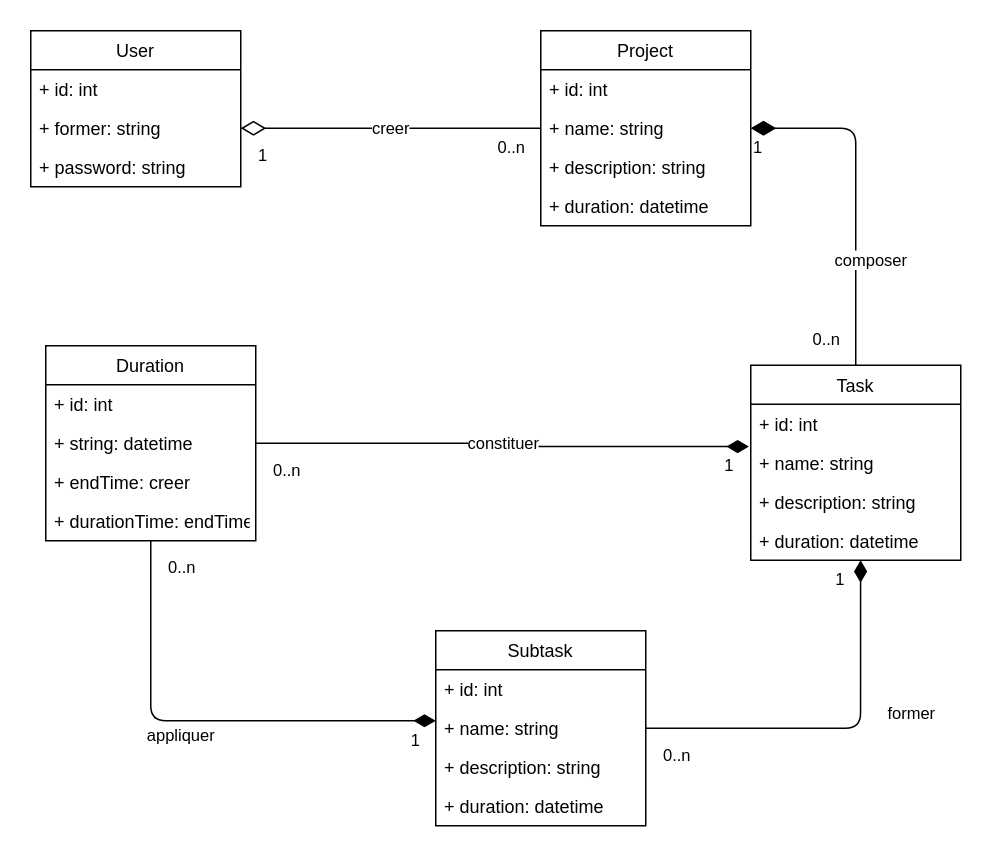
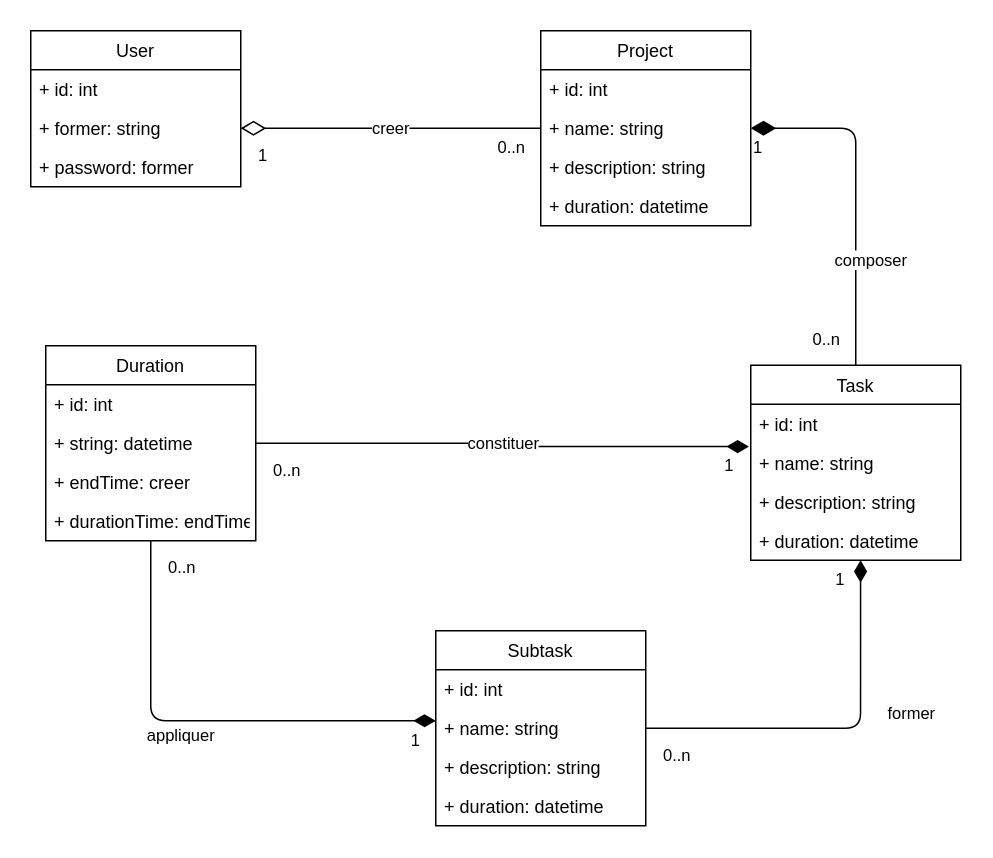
  <mxCell id="0" />
  <mxCell id="1" parent="0" />
  <mxCell id="2" value="User" style="swimlane;fontStyle=0;childLayout=stackLayout;horizontal=1;startSize=26;fillColor=none;horizontalStack=0;resizeParent=1;resizeParentMax=0;resizeLast=0;collapsible=1;marginBottom=0;" parent="1" vertex="1"><mxGeometry x="20" y="20" width="140" height="104" as="geometry" /></mxCell>
  <mxCell id="3" value="+ id: int" style="text;strokeColor=none;fillColor=none;align=left;verticalAlign=top;spacingLeft=4;spacingRight=4;overflow=hidden;rotatable=0;points=[[0,0.5],[1,0.5]];portConstraint=eastwest;" parent="2" vertex="1"><mxGeometry y="26" width="140" height="26" as="geometry" /></mxCell>
  <mxCell id="4" value="+ former: string" style="text;strokeColor=none;fillColor=none;align=left;verticalAlign=top;spacingLeft=4;spacingRight=4;overflow=hidden;rotatable=0;points=[[0,0.5],[1,0.5]];portConstraint=eastwest;" parent="2" vertex="1"><mxGeometry y="52" width="140" height="26" as="geometry" /></mxCell>
- <mxCell id="5" value="+ password: string" style="text;strokeColor=none;fillColor=none;align=left;verticalAlign=top;spacingLeft=4;spacingRight=4;overflow=hidden;rotatable=0;points=[[0,0.5],[1,0.5]];portConstraint=eastwest;" parent="2" vertex="1"><mxGeometry y="78" width="140" height="26" as="geometry" /></mxCell>
+ <mxCell id="5" value="+ password: former" style="text;strokeColor=none;fillColor=none;align=left;verticalAlign=top;spacingLeft=4;spacingRight=4;overflow=hidden;rotatable=0;points=[[0,0.5],[1,0.5]];portConstraint=eastwest;" parent="2" vertex="1"><mxGeometry y="78" width="140" height="26" as="geometry" /></mxCell>
  <mxCell id="6" value="Project" style="swimlane;fontStyle=0;childLayout=stackLayout;horizontal=1;startSize=26;fillColor=none;horizontalStack=0;resizeParent=1;resizeParentMax=0;resizeLast=0;collapsible=1;marginBottom=0;" parent="1" vertex="1"><mxGeometry x="360" y="20" width="140" height="130" as="geometry" /></mxCell>
  <mxCell id="7" value="+ id: int" style="text;strokeColor=none;fillColor=none;align=left;verticalAlign=top;spacingLeft=4;spacingRight=4;overflow=hidden;rotatable=0;points=[[0,0.5],[1,0.5]];portConstraint=eastwest;" parent="6" vertex="1"><mxGeometry y="26" width="140" height="26" as="geometry" /></mxCell>
  <mxCell id="8" value="+ name: string" style="text;strokeColor=none;fillColor=none;align=left;verticalAlign=top;spacingLeft=4;spacingRight=4;overflow=hidden;rotatable=0;points=[[0,0.5],[1,0.5]];portConstraint=eastwest;" parent="6" vertex="1"><mxGeometry y="52" width="140" height="26" as="geometry" /></mxCell>
  <mxCell id="9" value="+ description: string" style="text;strokeColor=none;fillColor=none;align=left;verticalAlign=top;spacingLeft=4;spacingRight=4;overflow=hidden;rotatable=0;points=[[0,0.5],[1,0.5]];portConstraint=eastwest;" parent="6" vertex="1"><mxGeometry y="78" width="140" height="26" as="geometry" /></mxCell>
  <mxCell id="10" value="+ duration: datetime" style="text;strokeColor=none;fillColor=none;align=left;verticalAlign=top;spacingLeft=4;spacingRight=4;overflow=hidden;rotatable=0;points=[[0,0.5],[1,0.5]];portConstraint=eastwest;" vertex="1" parent="6"><mxGeometry y="104" width="140" height="26" as="geometry" /></mxCell>
  <mxCell id="11" value="Task" style="swimlane;fontStyle=0;childLayout=stackLayout;horizontal=1;startSize=26;fillColor=none;horizontalStack=0;resizeParent=1;resizeParentMax=0;resizeLast=0;collapsible=1;marginBottom=0;" parent="1" vertex="1"><mxGeometry x="500" y="243" width="140" height="130" as="geometry" /></mxCell>
  <mxCell id="12" value="+ id: int" style="text;strokeColor=none;fillColor=none;align=left;verticalAlign=top;spacingLeft=4;spacingRight=4;overflow=hidden;rotatable=0;points=[[0,0.5],[1,0.5]];portConstraint=eastwest;" parent="11" vertex="1"><mxGeometry y="26" width="140" height="26" as="geometry" /></mxCell>
  <mxCell id="13" value="+ name: string" style="text;strokeColor=none;fillColor=none;align=left;verticalAlign=top;spacingLeft=4;spacingRight=4;overflow=hidden;rotatable=0;points=[[0,0.5],[1,0.5]];portConstraint=eastwest;" parent="11" vertex="1"><mxGeometry y="52" width="140" height="26" as="geometry" /></mxCell>
  <mxCell id="14" value="+ description: string" style="text;strokeColor=none;fillColor=none;align=left;verticalAlign=top;spacingLeft=4;spacingRight=4;overflow=hidden;rotatable=0;points=[[0,0.5],[1,0.5]];portConstraint=eastwest;" parent="11" vertex="1"><mxGeometry y="78" width="140" height="26" as="geometry" /></mxCell>
  <mxCell id="15" value="+ duration: datetime" style="text;strokeColor=none;fillColor=none;align=left;verticalAlign=top;spacingLeft=4;spacingRight=4;overflow=hidden;rotatable=0;points=[[0,0.5],[1,0.5]];portConstraint=eastwest;" vertex="1" parent="11"><mxGeometry y="104" width="140" height="26" as="geometry" /></mxCell>
  <mxCell id="16" value="Subtask" style="swimlane;fontStyle=0;childLayout=stackLayout;horizontal=1;startSize=26;fillColor=none;horizontalStack=0;resizeParent=1;resizeParentMax=0;resizeLast=0;collapsible=1;marginBottom=0;" parent="1" vertex="1"><mxGeometry x="290" y="420" width="140" height="130" as="geometry" /></mxCell>
  <mxCell id="17" value="+ id: int" style="text;strokeColor=none;fillColor=none;align=left;verticalAlign=top;spacingLeft=4;spacingRight=4;overflow=hidden;rotatable=0;points=[[0,0.5],[1,0.5]];portConstraint=eastwest;" parent="16" vertex="1"><mxGeometry y="26" width="140" height="26" as="geometry" /></mxCell>
  <mxCell id="18" value="+ name: string" style="text;strokeColor=none;fillColor=none;align=left;verticalAlign=top;spacingLeft=4;spacingRight=4;overflow=hidden;rotatable=0;points=[[0,0.5],[1,0.5]];portConstraint=eastwest;" parent="16" vertex="1"><mxGeometry y="52" width="140" height="26" as="geometry" /></mxCell>
  <mxCell id="19" value="+ description: string" style="text;strokeColor=none;fillColor=none;align=left;verticalAlign=top;spacingLeft=4;spacingRight=4;overflow=hidden;rotatable=0;points=[[0,0.5],[1,0.5]];portConstraint=eastwest;" parent="16" vertex="1"><mxGeometry y="78" width="140" height="26" as="geometry" /></mxCell>
  <mxCell id="20" value="+ duration: datetime" style="text;strokeColor=none;fillColor=none;align=left;verticalAlign=top;spacingLeft=4;spacingRight=4;overflow=hidden;rotatable=0;points=[[0,0.5],[1,0.5]];portConstraint=eastwest;" vertex="1" parent="16"><mxGeometry y="104" width="140" height="26" as="geometry" /></mxCell>
  <mxCell id="21" value="Duration" style="swimlane;fontStyle=0;childLayout=stackLayout;horizontal=1;startSize=26;fillColor=none;horizontalStack=0;resizeParent=1;resizeParentMax=0;resizeLast=0;collapsible=1;marginBottom=0;" parent="1" vertex="1"><mxGeometry x="30" y="230" width="140" height="130" as="geometry"><mxRectangle x="290" y="220" width="90" height="30" as="alternateBounds" /></mxGeometry></mxCell>
  <mxCell id="22" value="+ id: int" style="text;strokeColor=none;fillColor=none;align=left;verticalAlign=top;spacingLeft=4;spacingRight=4;overflow=hidden;rotatable=0;points=[[0,0.5],[1,0.5]];portConstraint=eastwest;" parent="21" vertex="1"><mxGeometry y="26" width="140" height="26" as="geometry" /></mxCell>
  <mxCell id="23" value="+ string: datetime" style="text;strokeColor=none;fillColor=none;align=left;verticalAlign=top;spacingLeft=4;spacingRight=4;overflow=hidden;rotatable=0;points=[[0,0.5],[1,0.5]];portConstraint=eastwest;" parent="21" vertex="1"><mxGeometry y="52" width="140" height="26" as="geometry" /></mxCell>
  <mxCell id="24" value="+ endTime: creer" style="text;strokeColor=none;fillColor=none;align=left;verticalAlign=top;spacingLeft=4;spacingRight=4;overflow=hidden;rotatable=0;points=[[0,0.5],[1,0.5]];portConstraint=eastwest;" parent="21" vertex="1"><mxGeometry y="78" width="140" height="26" as="geometry" /></mxCell>
  <mxCell id="25" value="+ durationTime: endTime" style="text;strokeColor=none;fillColor=none;align=left;verticalAlign=top;spacingLeft=4;spacingRight=4;overflow=hidden;rotatable=0;points=[[0,0.5],[1,0.5]];portConstraint=eastwest;" parent="21" vertex="1"><mxGeometry y="104" width="140" height="26" as="geometry" /></mxCell>
  <mxCell id="26" value="creer" style="endArrow=none;html=1;endSize=12;startArrow=diamondThin;startSize=14;startFill=0;edgeStyle=orthogonalEdgeStyle;strokeColor=default;fillColor=#eeeeee;endFill=0;exitX=1;exitY=0.5;exitDx=0;exitDy=0;entryX=0;entryY=0.5;entryDx=0;entryDy=0;" parent="1" source="4" target="8" edge="1"><mxGeometry relative="1" as="geometry"><mxPoint x="160" y="140" as="sourcePoint" /><mxPoint x="310" y="140" as="targetPoint" /></mxGeometry></mxCell>
  <mxCell id="27" value="1&lt;br&gt;" style="edgeLabel;resizable=0;html=1;align=left;verticalAlign=top;" parent="26" connectable="0" vertex="1"><mxGeometry x="-1" relative="1" as="geometry"><mxPoint x="10" y="5" as="offset" /></mxGeometry></mxCell>
  <mxCell id="28" value="&lt;span style=&quot;text-align: left;&quot;&gt;0..n&lt;/span&gt;" style="edgeLabel;resizable=0;html=1;align=right;verticalAlign=top;" parent="26" connectable="0" vertex="1"><mxGeometry x="1" relative="1" as="geometry"><mxPoint x="-10" as="offset" /></mxGeometry></mxCell>
  <mxCell id="29" value="composer" style="endArrow=none;html=1;endSize=12;startArrow=diamondThin;startSize=14;startFill=1;edgeStyle=orthogonalEdgeStyle;strokeColor=default;fillColor=#eeeeee;endFill=0;exitX=1;exitY=0.5;exitDx=0;exitDy=0;" parent="1" source="8" target="11" edge="1"><mxGeometry x="0.385" y="10" relative="1" as="geometry"><mxPoint x="500" y="90" as="sourcePoint" /><mxPoint x="660" y="90" as="targetPoint" /><mxPoint as="offset" /></mxGeometry></mxCell>
  <mxCell id="30" value="1&lt;br&gt;" style="edgeLabel;resizable=0;html=1;align=left;verticalAlign=top;" parent="29" connectable="0" vertex="1"><mxGeometry x="-1" relative="1" as="geometry" /></mxCell>
  <mxCell id="31" value="&lt;span style=&quot;text-align: left;&quot;&gt;0..n&lt;/span&gt;" style="edgeLabel;resizable=0;html=1;align=right;verticalAlign=top;" parent="29" connectable="0" vertex="1"><mxGeometry x="1" relative="1" as="geometry"><mxPoint x="-10" y="-30" as="offset" /></mxGeometry></mxCell>
  <mxCell id="32" value="constituer" style="endArrow=diamondThin;html=1;endSize=12;startArrow=none;startSize=14;startFill=0;edgeStyle=orthogonalEdgeStyle;strokeColor=default;fillColor=#eeeeee;endFill=1;exitX=1;exitY=0.5;exitDx=0;exitDy=0;entryX=-0.009;entryY=0.085;entryDx=0;entryDy=0;entryPerimeter=0;" parent="1" source="23" target="13" edge="1"><mxGeometry relative="1" as="geometry"><mxPoint x="400" y="294.41" as="sourcePoint" /><mxPoint x="560" y="294.41" as="targetPoint" /></mxGeometry></mxCell>
  <mxCell id="33" value="0..n" style="edgeLabel;resizable=0;html=1;align=left;verticalAlign=top;" parent="32" connectable="0" vertex="1"><mxGeometry x="-1" relative="1" as="geometry"><mxPoint x="10" y="5" as="offset" /></mxGeometry></mxCell>
  <mxCell id="34" value="&lt;span style=&quot;text-align: left;&quot;&gt;1&lt;/span&gt;" style="edgeLabel;resizable=0;html=1;align=right;verticalAlign=top;" parent="32" connectable="0" vertex="1"><mxGeometry x="1" relative="1" as="geometry"><mxPoint x="-10" as="offset" /></mxGeometry></mxCell>
  <mxCell id="35" value="former" style="endArrow=diamondThin;html=1;endSize=12;startArrow=none;startSize=14;startFill=0;edgeStyle=orthogonalEdgeStyle;strokeColor=default;fillColor=#eeeeee;endFill=1;exitX=1;exitY=0.5;exitDx=0;exitDy=0;entryX=0.523;entryY=0.998;entryDx=0;entryDy=0;entryPerimeter=0;" parent="1" source="18" target="15" edge="1"><mxGeometry x="0.202" y="-34" relative="1" as="geometry"><mxPoint x="468" y="474.79" as="sourcePoint" /><mxPoint x="576" y="380" as="targetPoint" /><mxPoint as="offset" /></mxGeometry></mxCell>
  <mxCell id="36" value="0..n" style="edgeLabel;resizable=0;html=1;align=left;verticalAlign=top;" parent="35" connectable="0" vertex="1"><mxGeometry x="-1" relative="1" as="geometry"><mxPoint x="10" y="5" as="offset" /></mxGeometry></mxCell>
  <mxCell id="37" value="&lt;span style=&quot;text-align: left;&quot;&gt;1&lt;/span&gt;" style="edgeLabel;resizable=0;html=1;align=right;verticalAlign=top;" parent="35" connectable="0" vertex="1"><mxGeometry x="1" relative="1" as="geometry"><mxPoint x="-10" as="offset" /></mxGeometry></mxCell>
  <mxCell id="38" value="appliquer" style="endArrow=diamondThin;html=1;endSize=12;startArrow=none;startSize=14;startFill=0;edgeStyle=orthogonalEdgeStyle;strokeColor=default;fillColor=#eeeeee;endFill=1;exitX=0.5;exitY=1;exitDx=0;exitDy=0;entryX=0;entryY=0.308;entryDx=0;entryDy=0;entryPerimeter=0;" parent="1" source="21" target="18" edge="1"><mxGeometry x="-0.097" y="-10" relative="1" as="geometry"><mxPoint x="70" y="437.83" as="sourcePoint" /><mxPoint x="398.74" y="440.04" as="targetPoint" /><mxPoint as="offset" /></mxGeometry></mxCell>
  <mxCell id="39" value="0..n" style="edgeLabel;resizable=0;html=1;align=left;verticalAlign=top;" parent="38" connectable="0" vertex="1"><mxGeometry x="-1" relative="1" as="geometry"><mxPoint x="10" y="5" as="offset" /></mxGeometry></mxCell>
  <mxCell id="40" value="&lt;span style=&quot;text-align: left;&quot;&gt;1&lt;/span&gt;" style="edgeLabel;resizable=0;html=1;align=right;verticalAlign=top;" parent="38" connectable="0" vertex="1"><mxGeometry x="1" relative="1" as="geometry"><mxPoint x="-10" as="offset" /></mxGeometry></mxCell>
